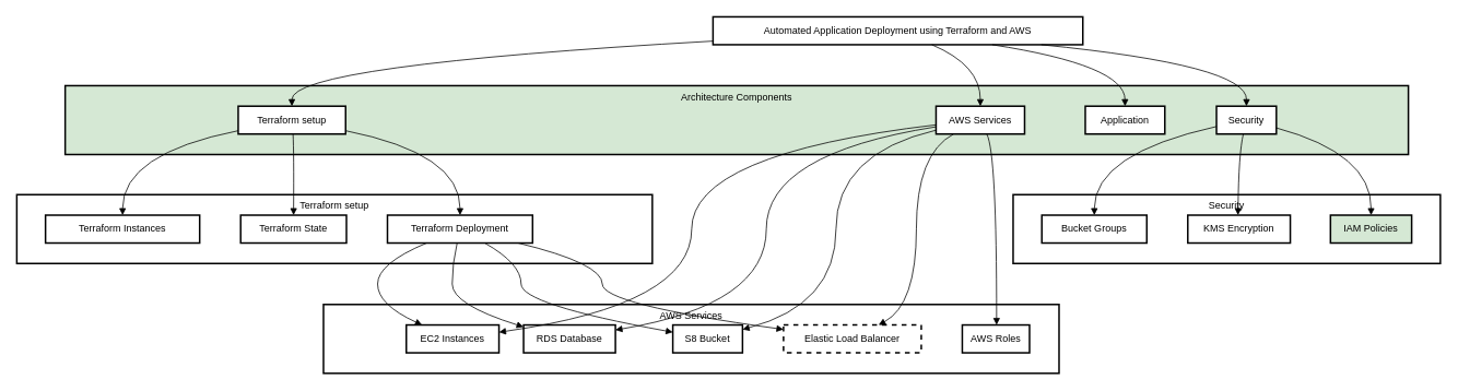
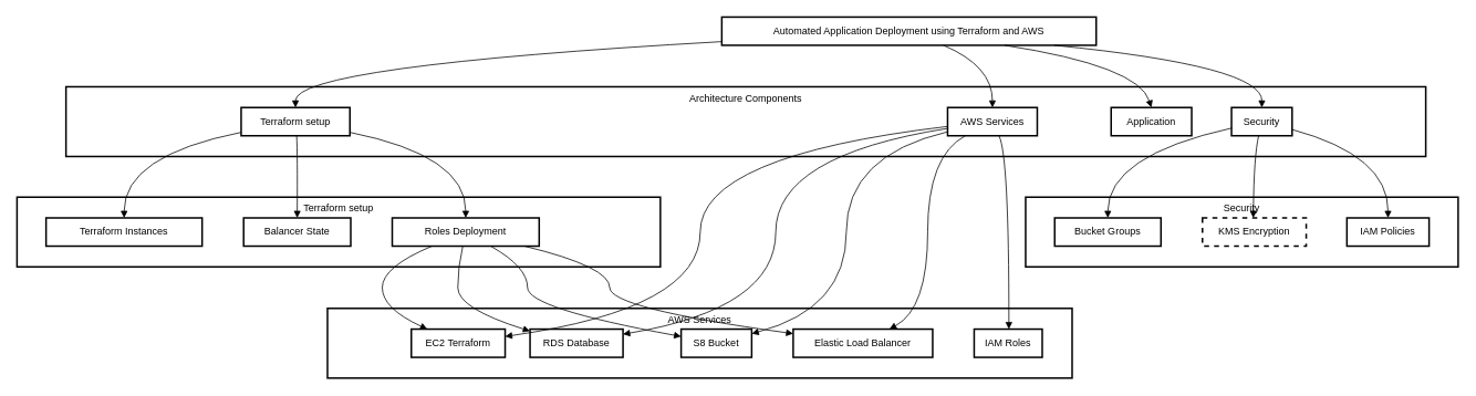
  <mxCell id="0" />
  <mxCell id="1" parent="0" />
  <mxCell id="2" value="Security" style="whiteSpace=wrap;strokeWidth=2;verticalAlign=top;" vertex="1" parent="1"><mxGeometry x="1235" y="237" width="521" height="84" as="geometry" /></mxCell>
  <mxCell id="3" value="Bucket Groups" style="whiteSpace=wrap;strokeWidth=2;" vertex="1" parent="1"><mxGeometry x="1270" y="262" width="128" height="34" as="geometry" /></mxCell>
- <mxCell id="4" value="KMS Encryption" style="whiteSpace=wrap;strokeWidth=2;" vertex="1" parent="1"><mxGeometry x="1448" y="262" width="125" height="34" as="geometry" /></mxCell>
- <mxCell id="5" value="IAM Policies" style="whiteSpace=wrap;strokeWidth=2;fillColor=#d5e8d4;" vertex="1" parent="1"><mxGeometry x="1622" y="262" width="99" height="34" as="geometry" /></mxCell>
+ <mxCell id="4" value="KMS Encryption" style="whiteSpace=wrap;strokeWidth=2;dashed=1;" vertex="1" parent="1"><mxGeometry x="1448" y="262" width="125" height="34" as="geometry" /></mxCell>
+ <mxCell id="5" value="IAM Policies" style="whiteSpace=wrap;strokeWidth=2;" vertex="1" parent="1"><mxGeometry x="1622" y="262" width="99" height="34" as="geometry" /></mxCell>
  <mxCell id="6" value="AWS Services" style="whiteSpace=wrap;strokeWidth=2;verticalAlign=top;" vertex="1" parent="1"><mxGeometry x="394" y="371" width="897" height="84" as="geometry" /></mxCell>
- <mxCell id="7" value="EC2 Instances" style="whiteSpace=wrap;strokeWidth=2;" vertex="1" parent="1"><mxGeometry x="495" y="396" width="113" height="34" as="geometry" /></mxCell>
+ <mxCell id="7" value="EC2 Terraform" style="whiteSpace=wrap;strokeWidth=2;" vertex="1" parent="1"><mxGeometry x="495" y="396" width="113" height="34" as="geometry" /></mxCell>
  <mxCell id="8" value="RDS Database" style="whiteSpace=wrap;strokeWidth=2;" vertex="1" parent="1"><mxGeometry x="638" y="396" width="112" height="34" as="geometry" /></mxCell>
  <mxCell id="9" value="S8 Bucket" style="whiteSpace=wrap;strokeWidth=2;" vertex="1" parent="1"><mxGeometry x="820" y="396" width="85" height="34" as="geometry" /></mxCell>
- <mxCell id="10" value="Elastic Load Balancer" style="whiteSpace=wrap;strokeWidth=2;dashed=1;" vertex="1" parent="1"><mxGeometry x="955" y="396" width="168" height="34" as="geometry" /></mxCell>
- <mxCell id="11" value="AWS Roles" style="whiteSpace=wrap;strokeWidth=2;" vertex="1" parent="1"><mxGeometry x="1173" y="396" width="82" height="34" as="geometry" /></mxCell>
+ <mxCell id="10" value="Elastic Load Balancer" style="whiteSpace=wrap;strokeWidth=2;" vertex="1" parent="1"><mxGeometry x="955" y="396" width="168" height="34" as="geometry" /></mxCell>
+ <mxCell id="11" value="IAM Roles" style="whiteSpace=wrap;strokeWidth=2;" vertex="1" parent="1"><mxGeometry x="1173" y="396" width="82" height="34" as="geometry" /></mxCell>
  <mxCell id="12" value="Terraform setup" style="whiteSpace=wrap;strokeWidth=2;verticalAlign=top;" vertex="1" parent="1"><mxGeometry y="237" width="775" height="84" as="geometry" x="20" /></mxCell>
  <mxCell id="13" value="Terraform Instances" style="whiteSpace=wrap;strokeWidth=2;" vertex="1" parent="1"><mxGeometry x="55" y="262" width="188" height="34" as="geometry" /></mxCell>
- <mxCell id="14" value="Terraform State" style="whiteSpace=wrap;strokeWidth=2;" vertex="1" parent="1"><mxGeometry x="293" y="262" width="129" height="34" as="geometry" /></mxCell>
- <mxCell id="15" value="Terraform Deployment" style="whiteSpace=wrap;strokeWidth=2;" vertex="1" parent="1"><mxGeometry x="472" y="262" width="177" height="34" as="geometry" /></mxCell>
- <mxCell id="16" value="Architecture Components" style="whiteSpace=wrap;strokeWidth=2;verticalAlign=top;fillColor=#d5e8d4;" vertex="1" parent="1"><mxGeometry x="79" y="104" width="1638" height="84" as="geometry" /></mxCell>
+ <mxCell id="14" value="Balancer State" style="whiteSpace=wrap;strokeWidth=2;" vertex="1" parent="1"><mxGeometry x="293" y="262" width="129" height="34" as="geometry" /></mxCell>
+ <mxCell id="15" value="Roles Deployment" style="whiteSpace=wrap;strokeWidth=2;" vertex="1" parent="1"><mxGeometry x="472" y="262" width="177" height="34" as="geometry" /></mxCell>
+ <mxCell id="16" value="Architecture Components" style="whiteSpace=wrap;strokeWidth=2;verticalAlign=top;" vertex="1" parent="1"><mxGeometry x="79" y="104" width="1638" height="84" as="geometry" /></mxCell>
  <mxCell id="17" value="Terraform setup" style="whiteSpace=wrap;strokeWidth=2;" vertex="1" parent="1"><mxGeometry x="290" y="129" width="131" height="34" as="geometry" /></mxCell>
  <mxCell id="18" value="AWS Services" style="whiteSpace=wrap;strokeWidth=2;" vertex="1" parent="1"><mxGeometry x="1141" y="129" width="108" height="34" as="geometry" /></mxCell>
- <mxCell id="19" value="Application" style="whiteSpace=wrap;strokeWidth=2;" vertex="1" parent="1"><mxGeometry x="1323" y="129" width="97" height="34" as="geometry" /></mxCell>
+ <mxCell id="19" value="Application" style="whiteSpace=wrap;strokeWidth=2;" vertex="1" parent="1"><mxGeometry x="1338" y="129" width="97" height="34" as="geometry" /></mxCell>
  <mxCell id="20" value="Security" style="whiteSpace=wrap;strokeWidth=2;" vertex="1" parent="1"><mxGeometry x="1483" y="129" width="73" height="34" as="geometry" /></mxCell>
  <mxCell id="21" value="Automated Application Deployment using Terraform and AWS" style="whiteSpace=wrap;strokeWidth=2;" vertex="1" parent="1"><mxGeometry x="869" width="451" height="34" as="geometry" y="20" /></mxCell>
  <mxCell id="22" value="" style="curved=1;startArrow=none;endArrow=block;exitX=0;exitY=0.87;entryX=0.5;entryY=-0.01;" edge="1" parent="1" source="21" target="17"><mxGeometry relative="1" as="geometry"><Array as="points"><mxPoint x="355" y="79" /></Array></mxGeometry></mxCell>
  <mxCell id="23" value="" style="curved=1;startArrow=none;endArrow=block;exitX=0.59;exitY=0.99;entryX=0.5;entryY=-0.01;" edge="1" parent="1" source="21" target="18"><mxGeometry relative="1" as="geometry"><Array as="points"><mxPoint x="1195" y="79" /></Array></mxGeometry></mxCell>
  <mxCell id="24" value="" style="curved=1;startArrow=none;endArrow=block;exitX=0.75;exitY=0.99;entryX=0.5;entryY=-0.01;" edge="1" parent="1" source="21" target="19"><mxGeometry relative="1" as="geometry"><Array as="points"><mxPoint x="1371" y="79" /></Array></mxGeometry></mxCell>
  <mxCell id="25" value="" style="curved=1;startArrow=none;endArrow=block;exitX=0.88;exitY=0.99;entryX=0.5;entryY=-0.01;" edge="1" parent="1" source="21" target="20"><mxGeometry relative="1" as="geometry"><Array as="points"><mxPoint x="1520" y="79" /></Array></mxGeometry></mxCell>
  <mxCell id="26" value="" style="curved=1;startArrow=none;endArrow=block;exitX=0;exitY=0.88;entryX=0.5;entryY=0.01;" edge="1" parent="1" source="17" target="13"><mxGeometry relative="1" as="geometry"><Array as="points"><mxPoint x="149" y="187" /></Array></mxGeometry></mxCell>
  <mxCell id="27" value="" style="curved=1;startArrow=none;endArrow=block;exitX=0.51;exitY=0.98;entryX=0.5;entryY=0.01;" edge="1" parent="1" source="17" target="14"><mxGeometry relative="1" as="geometry"><Array as="points"><mxPoint x="358" y="187" /></Array></mxGeometry></mxCell>
  <mxCell id="28" value="" style="curved=1;startArrow=none;endArrow=block;exitX=1;exitY=0.88;entryX=0.5;entryY=0.01;" edge="1" parent="1" source="17" target="15"><mxGeometry relative="1" as="geometry"><Array as="points"><mxPoint x="561" y="187" /></Array></mxGeometry></mxCell>
  <mxCell id="29" value="" style="curved=1;startArrow=none;endArrow=block;exitX=0;exitY=0.67;entryX=1;entryY=0.26;" edge="1" parent="1" source="18" target="7"><mxGeometry relative="1" as="geometry"><Array as="points"><mxPoint x="843" y="187" /><mxPoint x="843" y="371" /></Array></mxGeometry></mxCell>
  <mxCell id="30" value="" style="curved=1;startArrow=none;endArrow=block;exitX=0;exitY=0.74;entryX=1;entryY=0.18;" edge="1" parent="1" source="18" target="8"><mxGeometry relative="1" as="geometry"><Array as="points"><mxPoint x="934" y="187" /><mxPoint x="934" y="371" /></Array></mxGeometry></mxCell>
  <mxCell id="31" value="" style="curved=1;startArrow=none;endArrow=block;exitX=0;exitY=0.86;entryX=1;entryY=0.16;" edge="1" parent="1" source="18" target="9"><mxGeometry relative="1" as="geometry"><Array as="points"><mxPoint x="1019" y="187" /><mxPoint x="1019" y="371" /></Array></mxGeometry></mxCell>
  <mxCell id="32" value="" style="curved=1;startArrow=none;endArrow=block;exitX=0.21;exitY=0.98;entryX=0.69;entryY=0;" edge="1" parent="1" source="18" target="10"><mxGeometry relative="1" as="geometry"><Array as="points"><mxPoint x="1117" y="187" /><mxPoint x="1117" y="371" /></Array></mxGeometry></mxCell>
  <mxCell id="33" value="" style="curved=1;startArrow=none;endArrow=block;exitX=0.57;exitY=0.98;entryX=0.51;entryY=0;" edge="1" parent="1" source="18" target="11"><mxGeometry relative="1" as="geometry"><Array as="points"><mxPoint x="1215" y="187" /></Array></mxGeometry></mxCell>
  <mxCell id="34" value="" style="curved=1;startArrow=none;endArrow=block;exitX=0;exitY=0.73;entryX=0.5;entryY=0.01;" edge="1" parent="1" source="20" target="3"><mxGeometry relative="1" as="geometry"><Array as="points"><mxPoint x="1334" y="187" /></Array></mxGeometry></mxCell>
  <mxCell id="35" value="" style="curved=1;startArrow=none;endArrow=block;exitX=0.45;exitY=0.98;entryX=0.49;entryY=0.01;" edge="1" parent="1" source="20" target="4"><mxGeometry relative="1" as="geometry"><Array as="points"><mxPoint x="1510" y="187" /></Array></mxGeometry></mxCell>
  <mxCell id="36" value="" style="curved=1;startArrow=none;endArrow=block;exitX=1;exitY=0.78;entryX=0.5;entryY=0.01;" edge="1" parent="1" source="20" target="5"><mxGeometry relative="1" as="geometry"><Array as="points"><mxPoint x="1672" y="187" /></Array></mxGeometry></mxCell>
  <mxCell id="37" value="" style="curved=1;startArrow=none;endArrow=block;exitX=0.27;exitY=1;entryX=0.17;entryY=0;" edge="1" parent="1" source="15" target="7"><mxGeometry relative="1" as="geometry"><Array as="points"><mxPoint x="460" y="321" /><mxPoint x="460" y="371" /></Array></mxGeometry></mxCell>
  <mxCell id="38" value="" style="curved=1;startArrow=none;endArrow=block;exitX=0.48;exitY=1;entryX=0;entryY=0.07;" edge="1" parent="1" source="15" target="8"><mxGeometry relative="1" as="geometry"><Array as="points"><mxPoint x="551" y="321" /><mxPoint x="551" y="371" /></Array></mxGeometry></mxCell>
  <mxCell id="39" value="" style="curved=1;startArrow=none;endArrow=block;exitX=0.67;exitY=1;entryX=0;entryY=0.26;" edge="1" parent="1" source="15" target="9"><mxGeometry relative="1" as="geometry"><Array as="points"><mxPoint x="635" y="321" /><mxPoint x="635" y="371" /></Array></mxGeometry></mxCell>
  <mxCell id="40" value="" style="curved=1;startArrow=none;endArrow=block;exitX=0.9;exitY=1;entryX=0;entryY=0.16;" edge="1" parent="1" source="15" target="10"><mxGeometry relative="1" as="geometry"><Array as="points"><mxPoint x="734" y="321" /><mxPoint x="734" y="371" /></Array></mxGeometry></mxCell>
